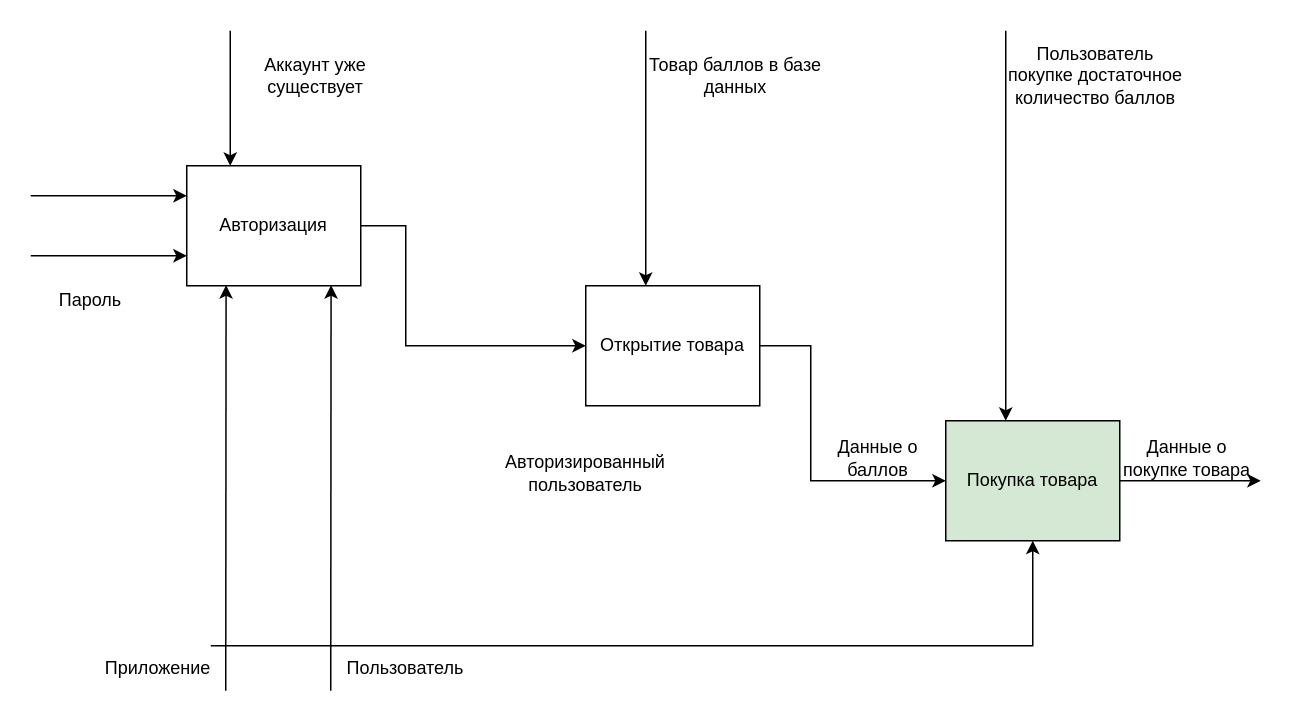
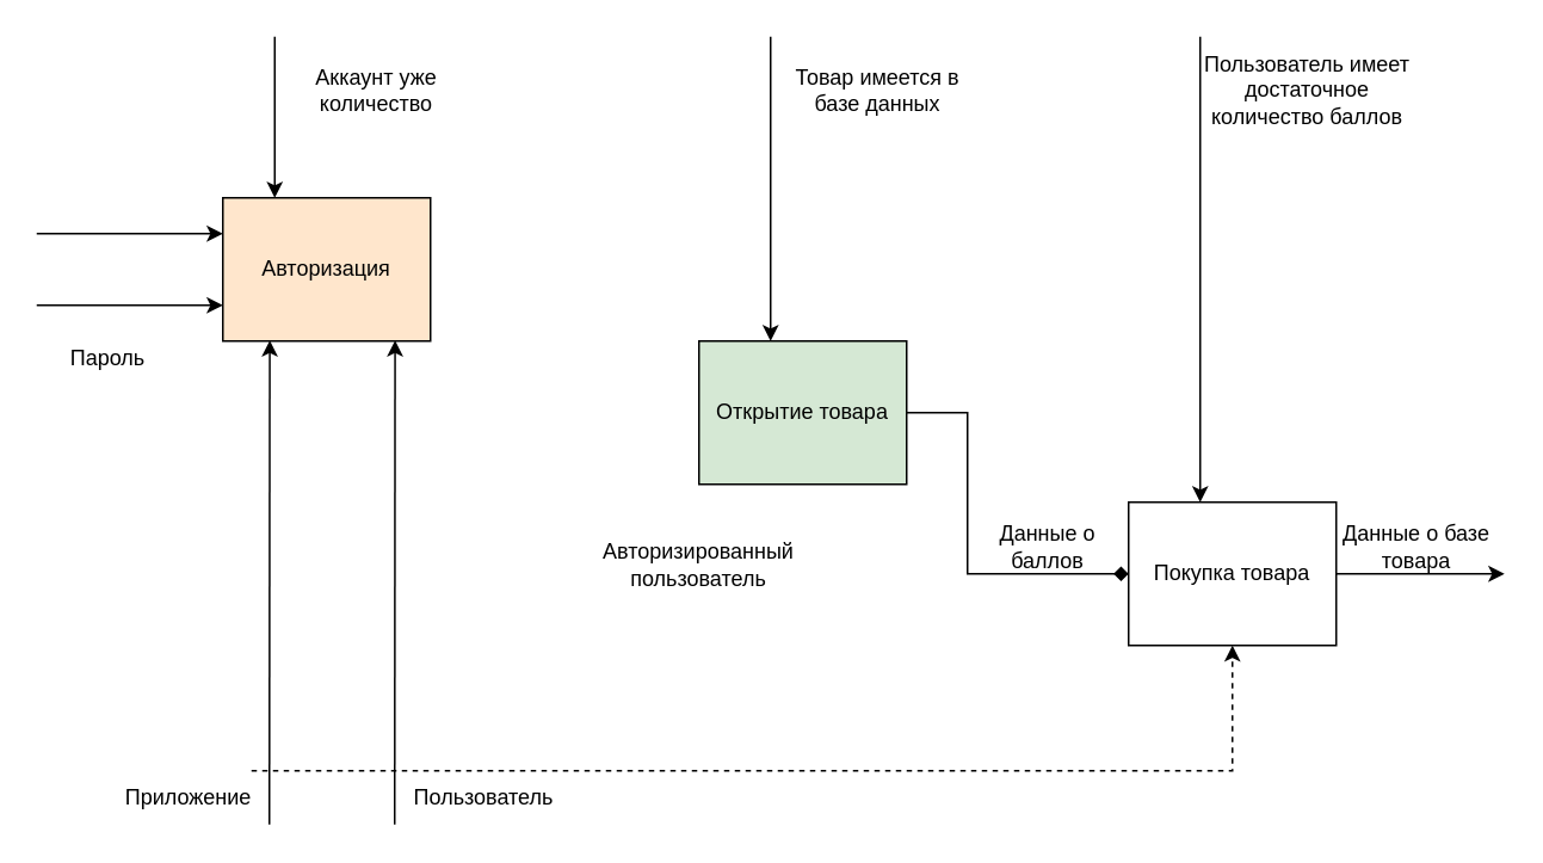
  <mxCell id="0" />
  <mxCell id="1" parent="0" />
- <mxCell id="2" style="edgeStyle=orthogonalEdgeStyle;rounded=0;orthogonalLoop=1;jettySize=auto;html=1;entryX=0;entryY=0.5;entryDx=0;entryDy=0;" edge="1" parent="1" source="3" target="11"><mxGeometry relative="1" as="geometry"><Array as="points"><mxPoint x="270" y="150" /><mxPoint x="270" y="230" /></Array></mxGeometry></mxCell>
- <mxCell id="3" value="Авторизация" style="rounded=0;whiteSpace=wrap;html=1;" vertex="1" parent="1"><mxGeometry x="124" y="110" width="116" height="80" as="geometry" /></mxCell>
+ <mxCell id="3" value="Авторизация" style="rounded=0;whiteSpace=wrap;html=1;fillColor=#ffe6cc;" vertex="1" parent="1"><mxGeometry x="124" y="110" width="116" height="80" as="geometry" /></mxCell>
  <mxCell id="4" value="" style="endArrow=classic;html=1;rounded=0;entryX=0;entryY=0.25;entryDx=0;entryDy=0;" edge="1" parent="1" target="3"><mxGeometry width="50" height="50" relative="1" as="geometry"><mxPoint x="20" y="130" as="sourcePoint" /><mxPoint x="120" y="130" as="targetPoint" /></mxGeometry></mxCell>
  <mxCell id="5" value="" style="endArrow=classic;html=1;rounded=0;entryX=0;entryY=0.75;entryDx=0;entryDy=0;" edge="1" parent="1" target="3"><mxGeometry width="50" height="50" relative="1" as="geometry"><mxPoint x="20" y="170" as="sourcePoint" /><mxPoint x="120" y="170" as="targetPoint" /></mxGeometry></mxCell>
  <mxCell id="6" value="Пароль" style="text;html=1;strokeColor=none;fillColor=none;align=center;verticalAlign=middle;whiteSpace=wrap;rounded=0;" vertex="1" parent="1"><mxGeometry x="30" y="185" width="60" height="30" as="geometry" /></mxCell>
  <mxCell id="7" value="" style="endArrow=classic;html=1;rounded=0;entryX=0.226;entryY=0.995;entryDx=0;entryDy=0;entryPerimeter=0;" edge="1" parent="1" target="3"><mxGeometry width="50" height="50" relative="1" as="geometry"><mxPoint x="150" y="460" as="sourcePoint" /><mxPoint x="280" y="200" as="targetPoint" /></mxGeometry></mxCell>
  <mxCell id="8" value="Приложение" style="text;html=1;strokeColor=none;fillColor=none;align=center;verticalAlign=middle;whiteSpace=wrap;rounded=0;" vertex="1" parent="1"><mxGeometry x="70" y="430" width="70" height="30" as="geometry" /></mxCell>
  <mxCell id="9" value="Пользователь" style="text;html=1;strokeColor=none;fillColor=none;align=center;verticalAlign=middle;whiteSpace=wrap;rounded=0;" vertex="1" parent="1"><mxGeometry x="230" y="430" width="80" height="30" as="geometry" /></mxCell>
  <mxCell id="10" value="" style="endArrow=classic;html=1;rounded=0;entryX=0.226;entryY=0.995;entryDx=0;entryDy=0;entryPerimeter=0;" edge="1" parent="1"><mxGeometry width="50" height="50" relative="1" as="geometry"><mxPoint x="220" y="460" as="sourcePoint" /><mxPoint x="220.216" y="189.6" as="targetPoint" /></mxGeometry></mxCell>
- <mxCell id="11" value="Открытие товара" style="rounded=0;whiteSpace=wrap;html=1;" vertex="1" parent="1"><mxGeometry x="390" y="190" width="116" height="80" as="geometry" /></mxCell>
+ <mxCell id="11" value="Открытие товара" style="rounded=0;whiteSpace=wrap;html=1;fillColor=#d5e8d4;" vertex="1" parent="1"><mxGeometry x="390" y="190" width="116" height="80" as="geometry" /></mxCell>
  <mxCell id="12" value="" style="endArrow=classic;html=1;rounded=0;entryX=0.25;entryY=0;entryDx=0;entryDy=0;" edge="1" parent="1" target="3"><mxGeometry width="50" height="50" relative="1" as="geometry"><mxPoint x="153" y="20" as="sourcePoint" /><mxPoint x="430" y="190" as="targetPoint" /></mxGeometry></mxCell>
- <mxCell id="13" value="Аккаунт уже существует" style="text;html=1;strokeColor=none;fillColor=none;align=center;verticalAlign=middle;whiteSpace=wrap;rounded=0;" vertex="1" parent="1"><mxGeometry x="150" y="20" width="120" height="60" as="geometry" /></mxCell>
+ <mxCell id="13" value="Аккаунт уже количество" style="text;html=1;strokeColor=none;fillColor=none;align=center;verticalAlign=middle;whiteSpace=wrap;rounded=0;" vertex="1" parent="1"><mxGeometry x="150" y="20" width="120" height="60" as="geometry" /></mxCell>
  <mxCell id="14" value="Авторизированный пользователь" style="text;html=1;strokeColor=none;fillColor=none;align=center;verticalAlign=middle;whiteSpace=wrap;rounded=0;" vertex="1" parent="1"><mxGeometry x="330" y="295" width="120" height="40" as="geometry" /></mxCell>
- <mxCell id="15" value="Покупка товара" style="rounded=0;whiteSpace=wrap;html=1;fillColor=#d5e8d4;" vertex="1" parent="1"><mxGeometry x="630" y="280" width="116" height="80" as="geometry" /></mxCell>
- <mxCell id="16" value="" style="endArrow=classic;html=1;rounded=0;exitX=1;exitY=0.5;exitDx=0;exitDy=0;entryX=0;entryY=0.5;entryDx=0;entryDy=0;" edge="1" parent="1" source="11" target="15"><mxGeometry width="50" height="50" relative="1" as="geometry"><mxPoint x="670" y="350" as="sourcePoint" /><mxPoint x="720" y="300" as="targetPoint" /><Array as="points"><mxPoint x="540" y="230" /><mxPoint x="540" y="320" /></Array></mxGeometry></mxCell>
+ <mxCell id="15" value="Покупка товара" style="rounded=0;whiteSpace=wrap;html=1;" vertex="1" parent="1"><mxGeometry x="630" y="280" width="116" height="80" as="geometry" /></mxCell>
+ <mxCell id="16" value="" style="endArrow=diamond;html=1;rounded=0;exitX=1;exitY=0.5;exitDx=0;exitDy=0;entryX=0;entryY=0.5;entryDx=0;entryDy=0;" edge="1" parent="1" source="11" target="15"><mxGeometry width="50" height="50" relative="1" as="geometry"><mxPoint x="670" y="350" as="sourcePoint" /><mxPoint x="720" y="300" as="targetPoint" /><Array as="points"><mxPoint x="540" y="230" /><mxPoint x="540" y="320" /></Array></mxGeometry></mxCell>
  <mxCell id="17" value="Данные о баллов" style="text;html=1;strokeColor=none;fillColor=none;align=center;verticalAlign=middle;whiteSpace=wrap;rounded=0;" vertex="1" parent="1"><mxGeometry x="540" y="290" width="90" height="30" as="geometry" /></mxCell>
- <mxCell id="18" value="" style="endArrow=classic;html=1;rounded=0;exitX=1;exitY=0;exitDx=0;exitDy=0;entryX=0.5;entryY=1;entryDx=0;entryDy=0;" edge="1" parent="1" source="8" target="15"><mxGeometry width="50" height="50" relative="1" as="geometry"><mxPoint x="750" y="340" as="sourcePoint" /><mxPoint x="800" y="290" as="targetPoint" /><Array as="points"><mxPoint x="688" y="430" /></Array></mxGeometry></mxCell>
+ <mxCell id="18" value="" style="endArrow=classic;html=1;rounded=0;exitX=1;exitY=0;exitDx=0;exitDy=0;entryX=0.5;entryY=1;entryDx=0;entryDy=0;dashed=1;" edge="1" parent="1" source="8" target="15"><mxGeometry width="50" height="50" relative="1" as="geometry"><mxPoint x="750" y="340" as="sourcePoint" /><mxPoint x="800" y="290" as="targetPoint" /><Array as="points"><mxPoint x="688" y="430" /></Array></mxGeometry></mxCell>
  <mxCell id="19" value="" style="endArrow=classic;html=1;rounded=0;exitX=1;exitY=0.5;exitDx=0;exitDy=0;" edge="1" parent="1" source="15"><mxGeometry width="50" height="50" relative="1" as="geometry"><mxPoint x="780" y="340" as="sourcePoint" /><mxPoint x="840" y="320" as="targetPoint" /></mxGeometry></mxCell>
- <mxCell id="20" value="Данные о покупке товара" style="text;html=1;strokeColor=none;fillColor=none;align=center;verticalAlign=middle;whiteSpace=wrap;rounded=0;" vertex="1" parent="1"><mxGeometry x="746" y="290" width="90" height="30" as="geometry" /></mxCell>
+ <mxCell id="20" value="Данные о базе товара" style="text;html=1;strokeColor=none;fillColor=none;align=center;verticalAlign=middle;whiteSpace=wrap;rounded=0;" vertex="1" parent="1"><mxGeometry x="746" y="290" width="90" height="30" as="geometry" /></mxCell>
  <mxCell id="21" value="" style="endArrow=classic;html=1;rounded=0;entryX=0.25;entryY=0;entryDx=0;entryDy=0;" edge="1" parent="1"><mxGeometry width="50" height="50" relative="1" as="geometry"><mxPoint x="430" y="20" as="sourcePoint" /><mxPoint x="430" y="190" as="targetPoint" /></mxGeometry></mxCell>
- <mxCell id="22" value="Товар баллов в базе данных" style="text;html=1;strokeColor=none;fillColor=none;align=center;verticalAlign=middle;whiteSpace=wrap;rounded=0;" vertex="1" parent="1"><mxGeometry x="430" y="20" width="120" height="60" as="geometry" /></mxCell>
+ <mxCell id="22" value="Товар имеется в базе данных" style="text;html=1;strokeColor=none;fillColor=none;align=center;verticalAlign=middle;whiteSpace=wrap;rounded=0;" vertex="1" parent="1"><mxGeometry x="430" y="20" width="120" height="60" as="geometry" /></mxCell>
  <mxCell id="23" value="" style="endArrow=classic;html=1;rounded=0;entryX=0.25;entryY=0;entryDx=0;entryDy=0;" edge="1" parent="1"><mxGeometry width="50" height="50" relative="1" as="geometry"><mxPoint x="670" y="20" as="sourcePoint" /><mxPoint x="670" y="280" as="targetPoint" /></mxGeometry></mxCell>
- <mxCell id="24" value="Пользователь покупке достаточное количество баллов" style="text;html=1;strokeColor=none;fillColor=none;align=center;verticalAlign=middle;whiteSpace=wrap;rounded=0;" vertex="1" parent="1"><mxGeometry x="670" y="20" width="120" height="60" as="geometry" /></mxCell>
+ <mxCell id="24" value="Пользователь имеет достаточное количество баллов" style="text;html=1;strokeColor=none;fillColor=none;align=center;verticalAlign=middle;whiteSpace=wrap;rounded=0;" vertex="1" parent="1"><mxGeometry x="670" y="20" width="120" height="60" as="geometry" /></mxCell>
